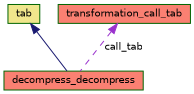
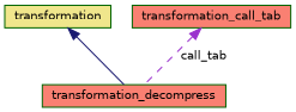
  digraph {
    node [color=darkgreen fillcolor=salmon fontname=Helvetica fontsize=10 shape=record style=filled]
    edge [dir=back fontname=Helvetica fontsize=10 labelfontname=Helvetica labelfontsize=10]
-   n1 [fontcolor=black height=0.2 label=decompress_decompress width=0.4]
-   n2 [fillcolor=khaki height=0.2 label=tab width=0.4]
+   n1 [fontcolor=black height=0.2 label=transformation_decompress width=0.4]
+   n2 [fillcolor=khaki height=0.2 label=transformation width=0.4]
    n3 [height=0.2 label=transformation_call_tab width=0.4]
    n2 -> n1 [color=midnightblue style=solid]
    n3 -> n1 [color=darkorchid3 label=" call_tab" style=dashed]
  }
